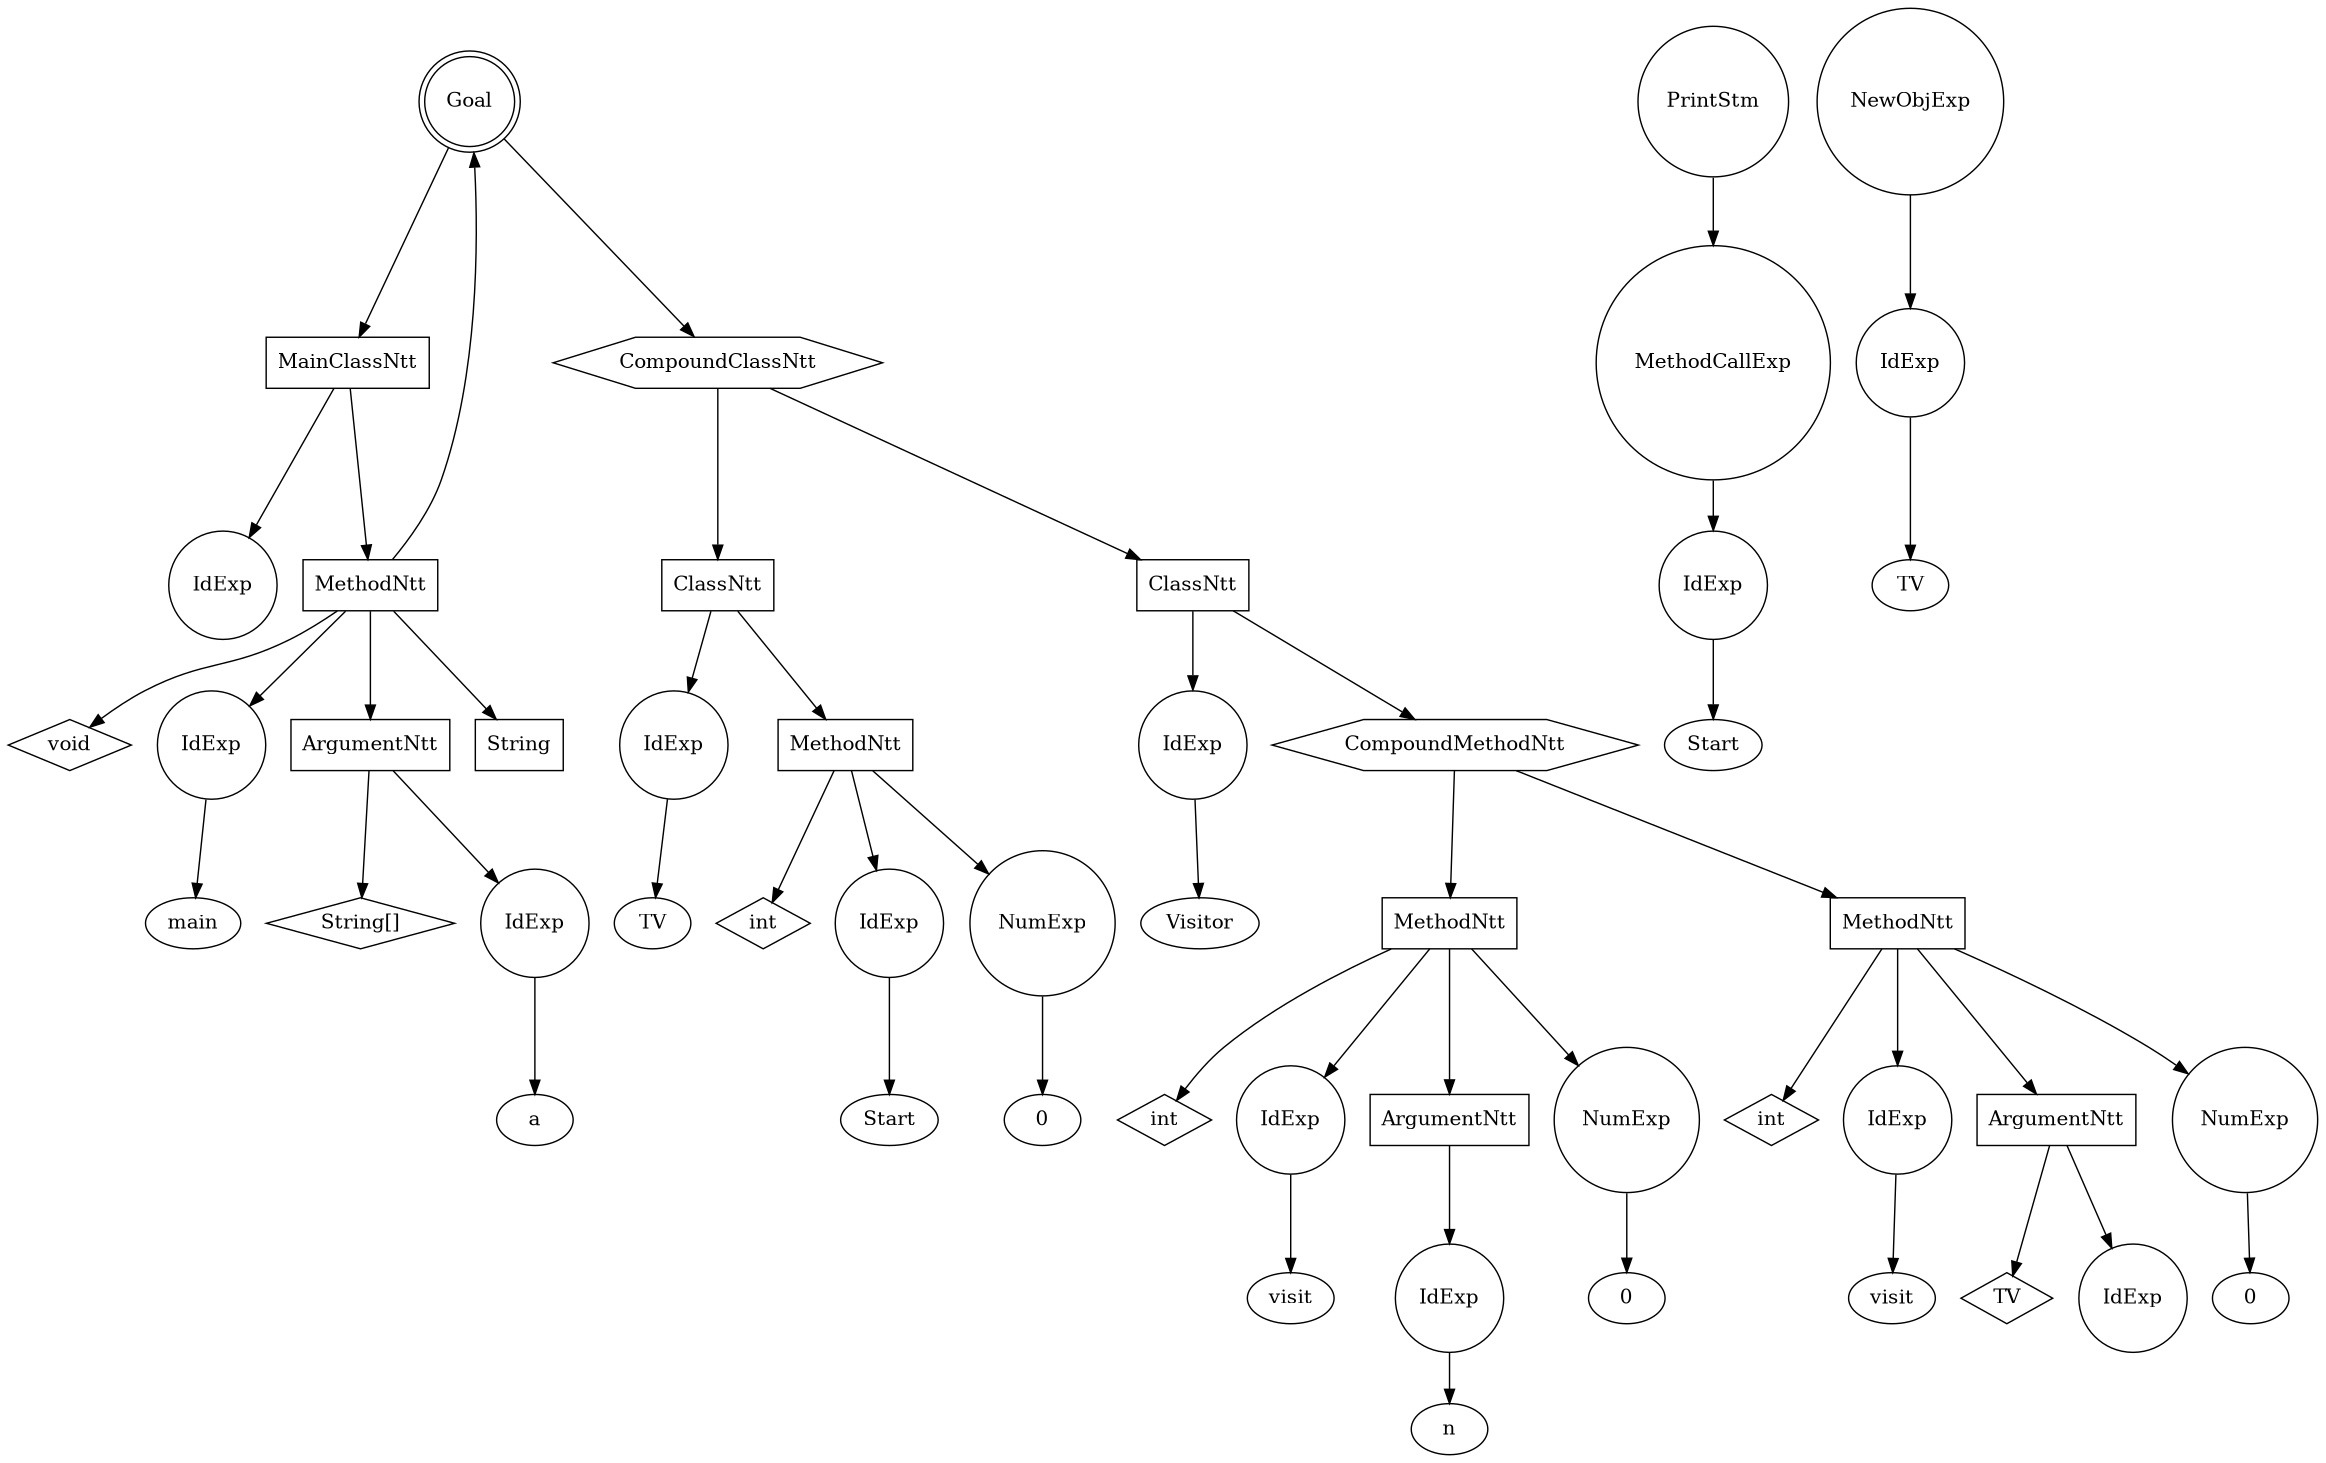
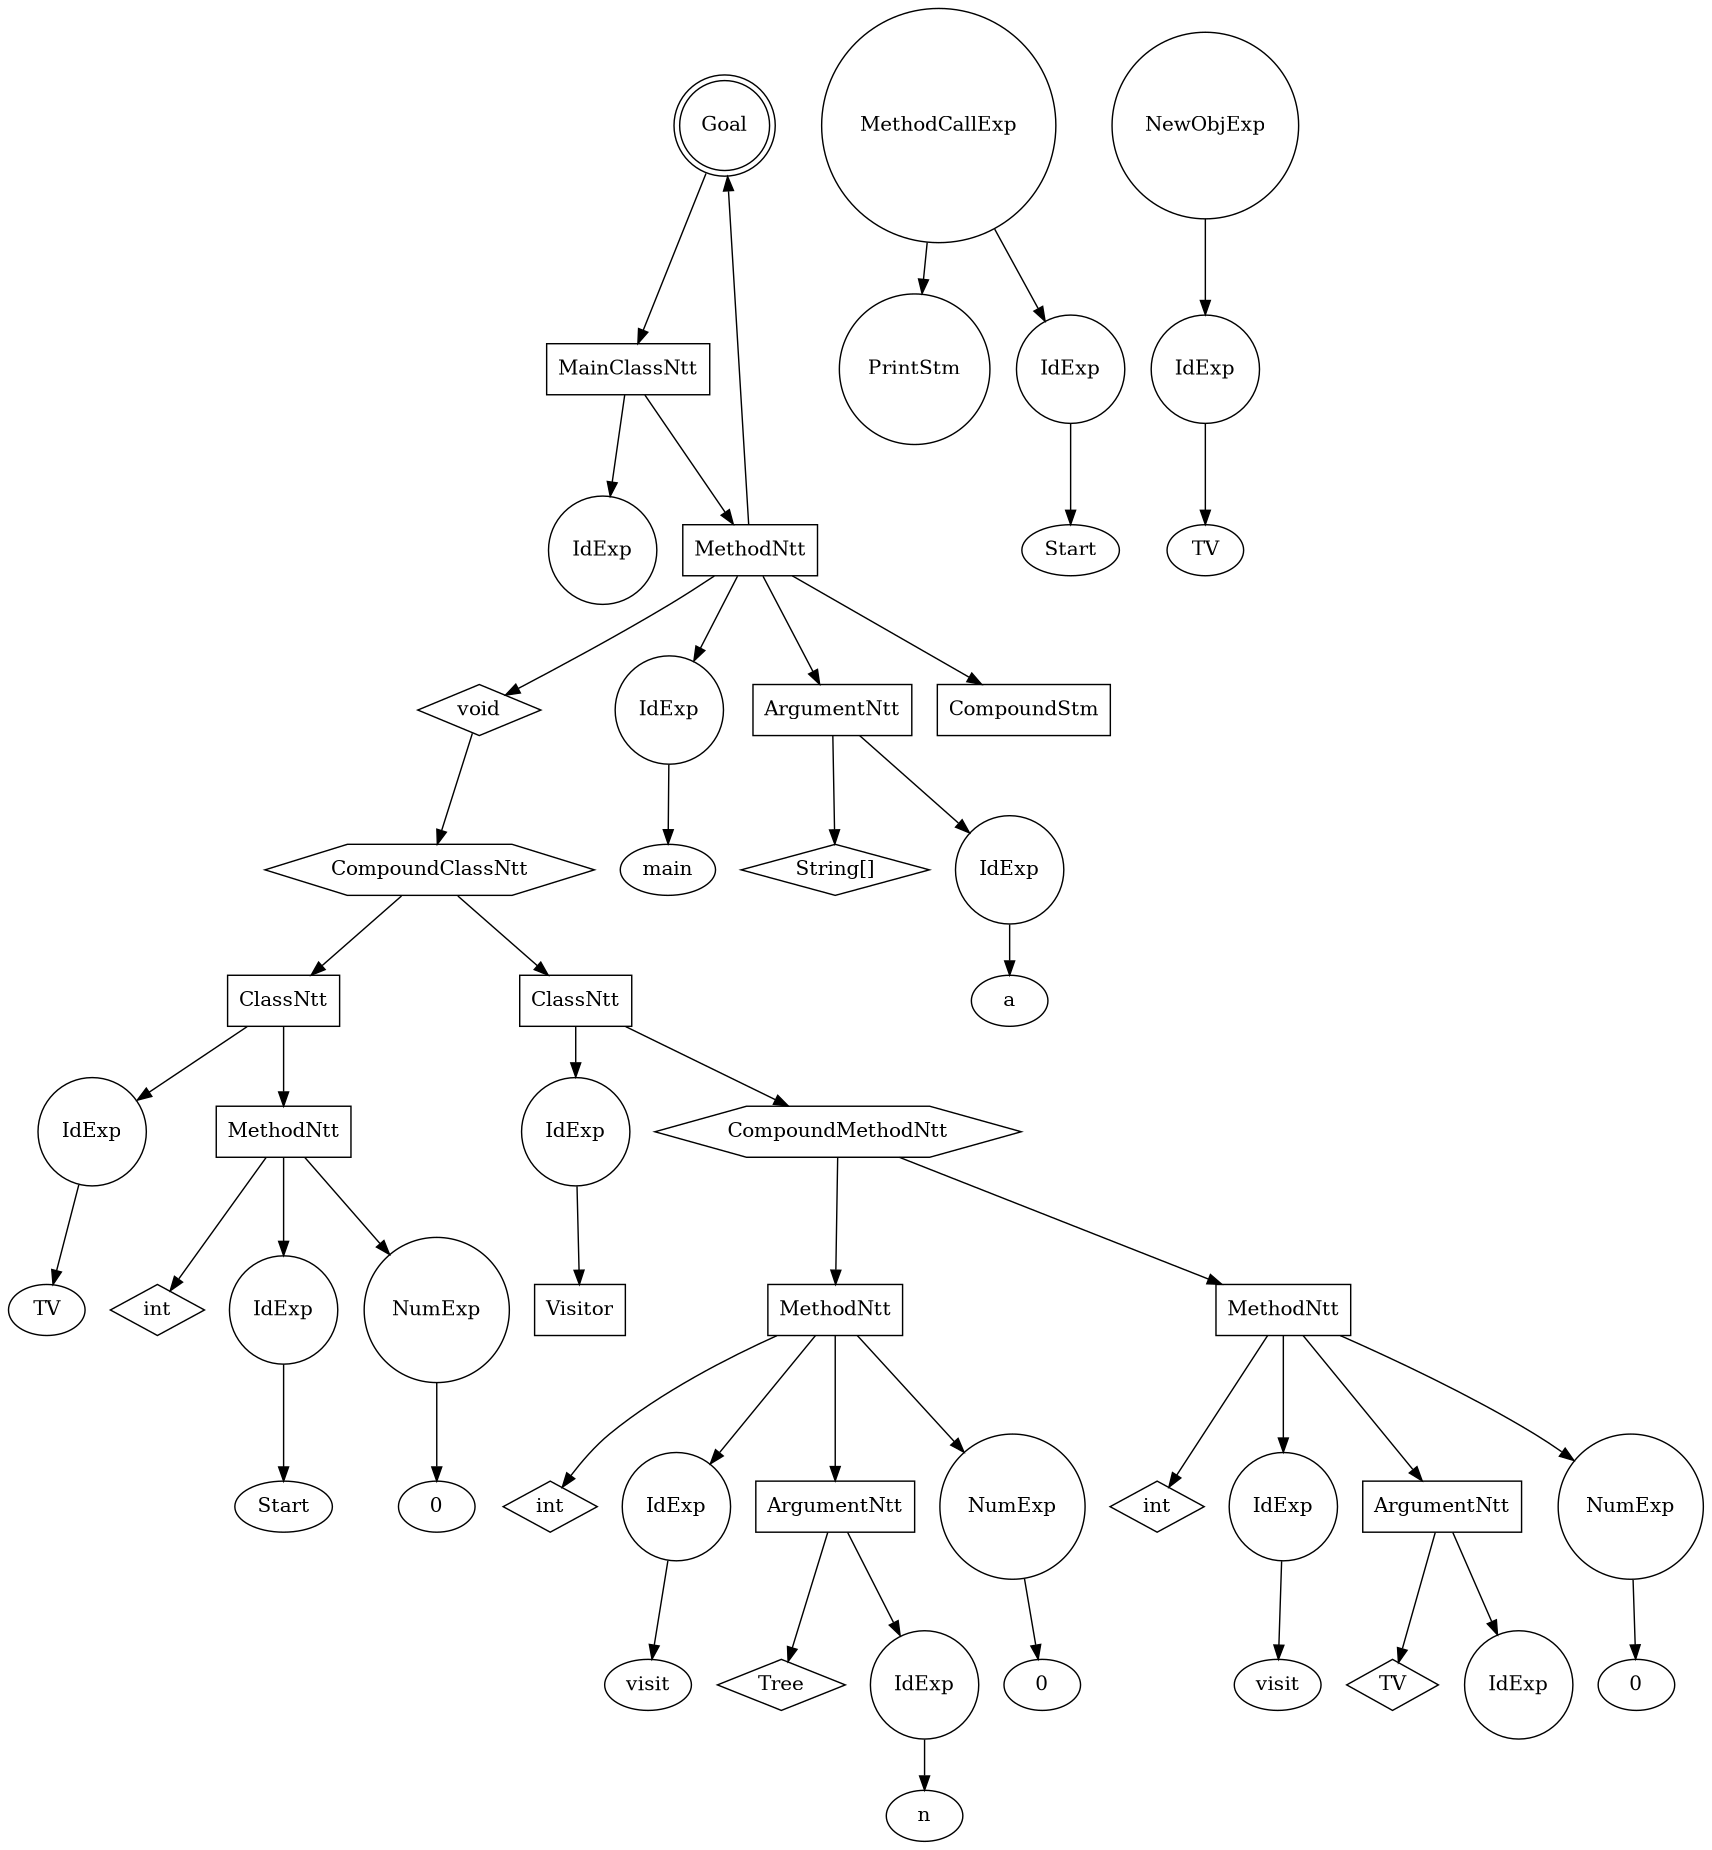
  digraph {
    node [shape=circle]
    n1 [label=Goal shape=doublecircle]
    n2 [label=MainClassNtt shape=box]
    n3 [label=CompoundClassNtt shape=hexagon]
    n4 [label=IdExp]
    n5 [label=MethodNtt shape=box]
    n6 [label=ClassNtt shape=box]
    n7 [label=ClassNtt shape=box]
    n8 [label=void shape=diamond]
    n9 [label=IdExp]
    n10 [label=ArgumentNtt shape=box]
-   n11 [label=String shape=polygon]
+   n11 [label=CompoundStm shape=polygon]
    n12 [label=main shape=""]
    n13 [label="String[]" shape=diamond]
    n14 [label=IdExp]
    n15 [label=a shape=""]
    n16 [label=PrintStm]
    n17 [label=MethodCallExp]
    n18 [label=IdExp]
    n19 [label=NewObjExp]
    n20 [label=IdExp]
    n21 [label=Start shape=""]
    n22 [label=TV shape=""]
    n23 [label=IdExp]
    n24 [label=MethodNtt shape=box]
    n25 [label=IdExp]
    n26 [label=CompoundMethodNtt shape=hexagon]
    n27 [label=TV shape=""]
    n28 [label=int shape=diamond]
    n29 [label=IdExp]
    n30 [label=NumExp]
    n31 [label=Start shape=""]
    n32 [label=0 shape=""]
-   n33 [label=Visitor shape=""]
+   n33 [label=Visitor shape=box]
    n34 [label=MethodNtt shape=box]
    n35 [label=MethodNtt shape=box]
    n36 [label=int shape=diamond]
    n37 [label=IdExp]
    n38 [label=ArgumentNtt shape=box]
    n39 [label=NumExp]
    n40 [label=int shape=diamond]
    n41 [label=IdExp]
    n42 [label=ArgumentNtt shape=box]
    n43 [label=NumExp]
    n44 [label=visit shape=""]
+   n45 [label=Tree shape=diamond]
    n46 [label=IdExp]
    n47 [label=0 shape=""]
    n48 [label=n shape=""]
    n49 [label=visit shape=""]
    n50 [label=TV shape=diamond]
    n51 [label=IdExp]
    n52 [label=0 shape=""]
    n1 -> n2
-   n1 -> n3
+   n8 -> n3
    n2 -> n4
    n2 -> n5
    n3 -> n6
    n3 -> n7
    n5 -> n1
    n5 -> n8
    n5 -> n9
    n5 -> n10
    n5 -> n11
    n6 -> n23
    n6 -> n24
    n7 -> n25
    n7 -> n26
    n9 -> n12
    n10 -> n13
    n10 -> n14
    n14 -> n15
-   n16 -> n17
+   n17 -> n16
    n17 -> n18
    n18 -> n21
    n19 -> n20
    n20 -> n22
    n23 -> n27
    n24 -> n28
    n24 -> n29
    n24 -> n30
    n25 -> n33
    n26 -> n34
    n26 -> n35
    n29 -> n31
    n30 -> n32
    n34 -> n36
    n34 -> n37
    n34 -> n38
    n34 -> n39
    n35 -> n40
    n35 -> n41
    n35 -> n42
    n35 -> n43
    n37 -> n44
+   n38 -> n45
    n38 -> n46
    n39 -> n47
    n41 -> n49
    n42 -> n50
    n42 -> n51
    n43 -> n52
    n46 -> n48
  }
